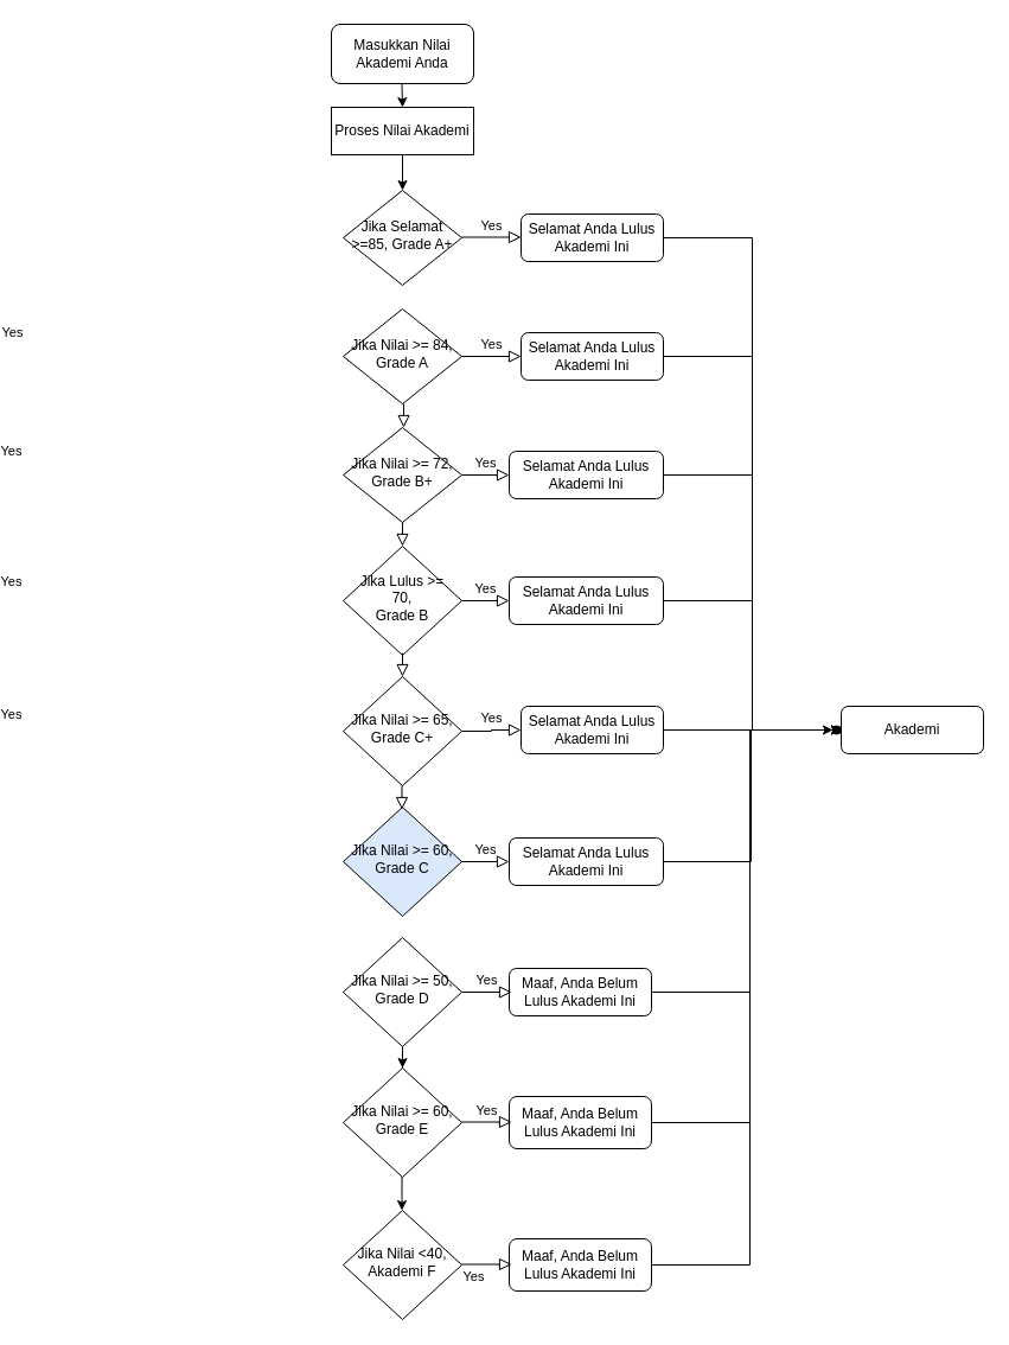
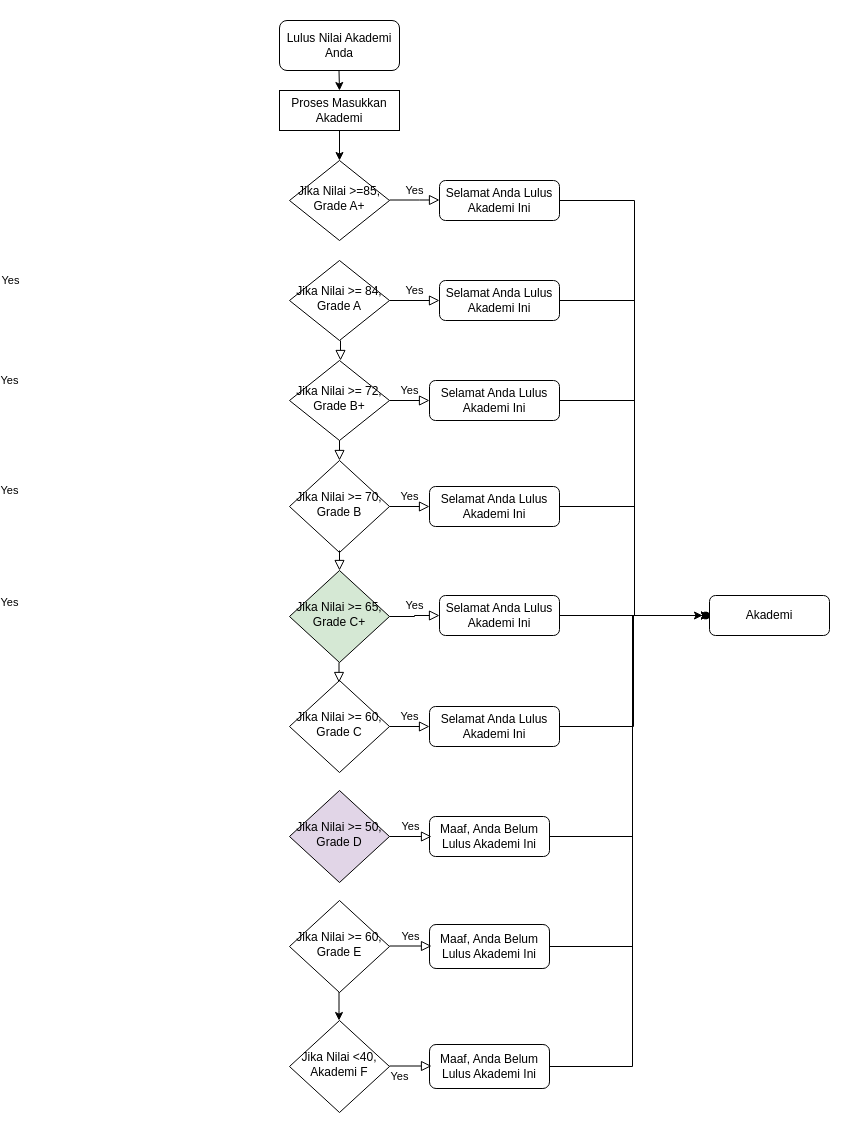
  <mxCell id="0" />
  <mxCell id="1" parent="0" />
- <mxCell id="2" value="Jika Selamat &amp;gt;=85, Grade A+" style="rhombus;whiteSpace=wrap;html=1;shadow=0;fontFamily=Helvetica;fontSize=12;align=center;strokeWidth=1;spacing=6;spacingTop=-4;" parent="1" vertex="1"><mxGeometry x="30" y="160" width="100" height="80" as="geometry" /></mxCell>
+ <mxCell id="2" value="Jika Nilai &amp;gt;=85, Grade A+" style="rhombus;whiteSpace=wrap;html=1;shadow=0;fontFamily=Helvetica;fontSize=12;align=center;strokeWidth=1;spacing=6;spacingTop=-4;" parent="1" vertex="1"><mxGeometry x="30" y="160" width="100" height="80" as="geometry" /></mxCell>
  <mxCell id="3" style="edgeStyle=orthogonalEdgeStyle;rounded=0;orthogonalLoop=1;jettySize=auto;html=1;entryX=0;entryY=0.5;entryDx=0;entryDy=0;" edge="1" parent="1" source="4" target="49"><mxGeometry relative="1" as="geometry" /></mxCell>
  <mxCell id="4" value="Selamat Anda Lulus Akademi Ini" style="rounded=1;whiteSpace=wrap;html=1;fontSize=12;glass=0;strokeWidth=1;shadow=0;" parent="1" vertex="1"><mxGeometry x="180" y="180" width="120" height="40" as="geometry" /></mxCell>
  <mxCell id="5" value="Yes" style="edgeStyle=orthogonalEdgeStyle;rounded=0;html=1;jettySize=auto;orthogonalLoop=1;fontSize=11;endArrow=block;endFill=0;endSize=8;strokeWidth=1;shadow=0;labelBackgroundColor=none;" parent="1" source="6" target="8" edge="1"><mxGeometry y="10" relative="1" as="geometry"><mxPoint as="offset" /></mxGeometry></mxCell>
  <mxCell id="6" value="Jika Nilai &amp;gt;= 72, Grade B+" style="rhombus;whiteSpace=wrap;html=1;shadow=0;fontFamily=Helvetica;fontSize=12;align=center;strokeWidth=1;spacing=6;spacingTop=-4;" parent="1" vertex="1"><mxGeometry x="30" y="360" width="100" height="80" as="geometry" /></mxCell>
  <mxCell id="7" value="" style="edgeStyle=orthogonalEdgeStyle;rounded=0;orthogonalLoop=1;jettySize=auto;html=1;entryX=0;entryY=0.5;entryDx=0;entryDy=0;" edge="1" parent="1" source="8" target="49"><mxGeometry relative="1" as="geometry"><mxPoint x="370" y="400" as="targetPoint" /></mxGeometry></mxCell>
  <mxCell id="8" value="Selamat Anda Lulus Akademi Ini" style="rounded=1;whiteSpace=wrap;html=1;fontSize=12;glass=0;strokeWidth=1;shadow=0;" parent="1" vertex="1"><mxGeometry x="170" y="380" width="130" height="40" as="geometry" /></mxCell>
- <mxCell id="9" value="Masukkan Nilai Akademi Anda" style="whiteSpace=wrap;html=1;rounded=1;shadow=0;strokeWidth=1;glass=0;" vertex="1" parent="1"><mxGeometry x="20" y="20" width="120" height="50" as="geometry" /></mxCell>
- <mxCell id="10" value="Proses Nilai Akademi" style="rounded=0;whiteSpace=wrap;html=1;" vertex="1" parent="1"><mxGeometry x="20" y="90" width="120" height="40" as="geometry" /></mxCell>
+ <mxCell id="9" value="Lulus Nilai Akademi Anda" style="whiteSpace=wrap;html=1;rounded=1;shadow=0;strokeWidth=1;glass=0;" vertex="1" parent="1"><mxGeometry x="20" y="20" width="120" height="50" as="geometry" /></mxCell>
+ <mxCell id="10" value="Proses Masukkan Akademi" style="rounded=0;whiteSpace=wrap;html=1;" vertex="1" parent="1"><mxGeometry x="20" y="90" width="120" height="40" as="geometry" /></mxCell>
  <mxCell id="11" value="Yes" style="edgeStyle=orthogonalEdgeStyle;rounded=0;html=1;jettySize=auto;orthogonalLoop=1;fontSize=11;endArrow=block;endFill=0;endSize=8;strokeWidth=1;shadow=0;labelBackgroundColor=none;entryX=0;entryY=0.5;entryDx=0;entryDy=0;" edge="1" source="17" parent="1" target="19"><mxGeometry y="10" relative="1" as="geometry"><mxPoint as="offset" /><mxPoint x="160" y="350" as="targetPoint" /></mxGeometry></mxCell>
  <mxCell id="12" value="" style="edgeStyle=orthogonalEdgeStyle;rounded=0;orthogonalLoop=1;jettySize=auto;html=1;entryX=0;entryY=0.5;entryDx=0;entryDy=0;" edge="1" parent="1"><mxGeometry relative="1" as="geometry"><mxPoint x="295" y="506" as="sourcePoint" /><mxPoint x="455" y="615" as="targetPoint" /><Array as="points"><mxPoint x="375" y="506" /><mxPoint x="375" y="615" /></Array></mxGeometry></mxCell>
  <mxCell id="13" value="&lt;span&gt;Selamat Anda Lulus Akademi Ini&lt;/span&gt;" style="rounded=1;whiteSpace=wrap;html=1;fontSize=12;glass=0;strokeWidth=1;shadow=0;" vertex="1" parent="1"><mxGeometry x="170" y="486" width="130" height="40" as="geometry" /></mxCell>
- <mxCell id="14" value="Jika Lulus &amp;gt;= 70,&lt;br&gt;Grade B" style="rhombus;whiteSpace=wrap;html=1;shadow=0;fontFamily=Helvetica;fontSize=12;align=center;strokeWidth=1;spacing=6;spacingTop=-4;" vertex="1" parent="1"><mxGeometry x="30" y="460" width="100" height="92" as="geometry" /></mxCell>
+ <mxCell id="14" value="Jika Nilai &amp;gt;= 70,&lt;br&gt;Grade B" style="rhombus;whiteSpace=wrap;html=1;shadow=0;fontFamily=Helvetica;fontSize=12;align=center;strokeWidth=1;spacing=6;spacingTop=-4;" vertex="1" parent="1"><mxGeometry x="30" y="460" width="100" height="92" as="geometry" /></mxCell>
  <mxCell id="15" value="Yes" style="edgeStyle=orthogonalEdgeStyle;rounded=0;html=1;jettySize=auto;orthogonalLoop=1;fontSize=11;endArrow=block;endFill=0;endSize=8;strokeWidth=1;shadow=0;labelBackgroundColor=none;entryX=0;entryY=0.5;entryDx=0;entryDy=0;" edge="1" parent="1" source="14" target="13"><mxGeometry y="10" relative="1" as="geometry"><mxPoint as="offset" /><mxPoint x="200" y="455" as="targetPoint" /></mxGeometry></mxCell>
  <mxCell id="16" value="" style="endArrow=classic;html=1;" edge="1" parent="1"><mxGeometry width="50" height="50" relative="1" as="geometry"><mxPoint x="79.5" y="70" as="sourcePoint" /><mxPoint x="80" y="90" as="targetPoint" /></mxGeometry></mxCell>
  <mxCell id="17" value="Jika Nilai &amp;gt;= 84, Grade A" style="rhombus;whiteSpace=wrap;html=1;shadow=0;fontFamily=Helvetica;fontSize=12;align=center;strokeWidth=1;spacing=6;spacingTop=-4;" vertex="1" parent="1"><mxGeometry x="30" y="260" width="100" height="80" as="geometry" /></mxCell>
  <mxCell id="18" value="" style="edgeStyle=orthogonalEdgeStyle;rounded=0;orthogonalLoop=1;jettySize=auto;html=1;entryX=0;entryY=0.5;entryDx=0;entryDy=0;" edge="1" parent="1" source="19" target="49"><mxGeometry relative="1" as="geometry"><mxPoint x="380" y="300" as="targetPoint" /></mxGeometry></mxCell>
  <mxCell id="19" value="Selamat Anda Lulus Akademi Ini" style="rounded=1;whiteSpace=wrap;html=1;fontSize=12;glass=0;strokeWidth=1;shadow=0;" vertex="1" parent="1"><mxGeometry x="180" y="280" width="120" height="40" as="geometry" /></mxCell>
  <mxCell id="20" value="" style="edgeStyle=orthogonalEdgeStyle;rounded=0;orthogonalLoop=1;jettySize=auto;html=1;" edge="1" parent="1" source="21" target="49"><mxGeometry relative="1" as="geometry"><mxPoint x="380" y="616" as="targetPoint" /></mxGeometry></mxCell>
  <mxCell id="21" value="Selamat Anda Lulus Akademi Ini" style="rounded=1;whiteSpace=wrap;html=1;fontSize=12;glass=0;strokeWidth=1;shadow=0;" vertex="1" parent="1"><mxGeometry x="180" y="595" width="120" height="40" as="geometry" /></mxCell>
- <mxCell id="22" value="Jika Nilai &amp;gt;= 65, Grade C+" style="rhombus;whiteSpace=wrap;html=1;shadow=0;fontFamily=Helvetica;fontSize=12;align=center;strokeWidth=1;spacing=6;spacingTop=-4;" vertex="1" parent="1"><mxGeometry x="30" y="570" width="100" height="92" as="geometry" /></mxCell>
+ <mxCell id="22" value="Jika Nilai &amp;gt;= 65, Grade C+" style="rhombus;whiteSpace=wrap;html=1;shadow=0;fontFamily=Helvetica;fontSize=12;align=center;strokeWidth=1;spacing=6;spacingTop=-4;fillColor=#d5e8d4;" vertex="1" parent="1"><mxGeometry x="30" y="570" width="100" height="92" as="geometry" /></mxCell>
  <mxCell id="23" value="Yes" style="edgeStyle=orthogonalEdgeStyle;rounded=0;html=1;jettySize=auto;orthogonalLoop=1;fontSize=11;endArrow=block;endFill=0;endSize=8;strokeWidth=1;shadow=0;labelBackgroundColor=none;entryX=0;entryY=0.5;entryDx=0;entryDy=0;" edge="1" parent="1" source="22" target="21"><mxGeometry y="10" relative="1" as="geometry"><mxPoint as="offset" /><mxPoint x="210" y="603" as="targetPoint" /></mxGeometry></mxCell>
  <mxCell id="24" value="" style="edgeStyle=orthogonalEdgeStyle;rounded=0;orthogonalLoop=1;jettySize=auto;html=1;entryX=0;entryY=0.5;entryDx=0;entryDy=0;exitX=1;exitY=0.5;exitDx=0;exitDy=0;" edge="1" parent="1" source="25"><mxGeometry relative="1" as="geometry"><mxPoint x="304" y="726" as="sourcePoint" /><mxPoint x="454" y="615" as="targetPoint" /><Array as="points"><mxPoint x="374" y="726" /><mxPoint x="374" y="615" /></Array></mxGeometry></mxCell>
  <mxCell id="25" value="Selamat Anda Lulus Akademi Ini" style="rounded=1;whiteSpace=wrap;html=1;fontSize=12;glass=0;strokeWidth=1;shadow=0;" vertex="1" parent="1"><mxGeometry x="170" y="706" width="130" height="40" as="geometry" /></mxCell>
- <mxCell id="26" value="Jika Nilai &amp;gt;= 60, Grade C" style="rhombus;whiteSpace=wrap;html=1;shadow=0;fontFamily=Helvetica;fontSize=12;align=center;strokeWidth=1;spacing=6;spacingTop=-4;fillColor=#dae8fc;" vertex="1" parent="1"><mxGeometry x="30" y="680" width="100" height="92" as="geometry" /></mxCell>
+ <mxCell id="26" value="Jika Nilai &amp;gt;= 60, Grade C" style="rhombus;whiteSpace=wrap;html=1;shadow=0;fontFamily=Helvetica;fontSize=12;align=center;strokeWidth=1;spacing=6;spacingTop=-4;" vertex="1" parent="1"><mxGeometry x="30" y="680" width="100" height="92" as="geometry" /></mxCell>
  <mxCell id="27" value="Yes" style="edgeStyle=orthogonalEdgeStyle;rounded=0;html=1;jettySize=auto;orthogonalLoop=1;fontSize=11;endArrow=block;endFill=0;endSize=8;strokeWidth=1;shadow=0;labelBackgroundColor=none;entryX=0;entryY=0.5;entryDx=0;entryDy=0;" edge="1" parent="1" source="26" target="25"><mxGeometry y="10" relative="1" as="geometry"><mxPoint as="offset" /><mxPoint x="220" y="735" as="targetPoint" /></mxGeometry></mxCell>
  <mxCell id="28" style="edgeStyle=orthogonalEdgeStyle;rounded=0;orthogonalLoop=1;jettySize=auto;html=1;exitX=0.5;exitY=1;exitDx=0;exitDy=0;" edge="1" parent="1" source="10" target="10"><mxGeometry relative="1" as="geometry" /></mxCell>
  <mxCell id="29" value="" style="endArrow=classic;html=1;" edge="1" parent="1"><mxGeometry width="50" height="50" relative="1" as="geometry"><mxPoint x="80" y="130" as="sourcePoint" /><mxPoint x="80" y="160" as="targetPoint" /></mxGeometry></mxCell>
  <mxCell id="30" value="Yes" style="rounded=0;html=1;jettySize=auto;orthogonalLoop=1;fontSize=11;endArrow=block;endFill=0;endSize=8;strokeWidth=1;shadow=0;labelBackgroundColor=none;edgeStyle=orthogonalEdgeStyle;" edge="1" parent="1"><mxGeometry x="-1" y="-335" relative="1" as="geometry"><mxPoint x="5" y="-60" as="offset" /><mxPoint x="79.5" y="662" as="sourcePoint" /><mxPoint x="79.5" y="682" as="targetPoint" /></mxGeometry></mxCell>
  <mxCell id="31" value="Yes" style="rounded=0;html=1;jettySize=auto;orthogonalLoop=1;fontSize=11;endArrow=block;endFill=0;endSize=8;strokeWidth=1;shadow=0;labelBackgroundColor=none;edgeStyle=orthogonalEdgeStyle;" edge="1" parent="1"><mxGeometry x="-1" y="-335" relative="1" as="geometry"><mxPoint x="5" y="-60" as="offset" /><mxPoint x="80" y="550" as="sourcePoint" /><mxPoint x="80" y="570" as="targetPoint" /></mxGeometry></mxCell>
  <mxCell id="32" value="Yes" style="edgeStyle=orthogonalEdgeStyle;rounded=0;html=1;jettySize=auto;orthogonalLoop=1;fontSize=11;endArrow=block;endFill=0;endSize=8;strokeWidth=1;shadow=0;labelBackgroundColor=none;entryX=0;entryY=0.5;entryDx=0;entryDy=0;" edge="1" parent="1"><mxGeometry y="10" relative="1" as="geometry"><mxPoint as="offset" /><mxPoint x="130" y="199.5" as="sourcePoint" /><mxPoint x="180" y="199.5" as="targetPoint" /><Array as="points"><mxPoint x="160" y="199.5" /><mxPoint x="160" y="199.5" /></Array></mxGeometry></mxCell>
  <mxCell id="33" value="Yes" style="rounded=0;html=1;jettySize=auto;orthogonalLoop=1;fontSize=11;endArrow=block;endFill=0;endSize=8;strokeWidth=1;shadow=0;labelBackgroundColor=none;edgeStyle=orthogonalEdgeStyle;" edge="1" parent="1"><mxGeometry x="-1" y="-335" relative="1" as="geometry"><mxPoint x="5" y="-60" as="offset" /><mxPoint x="80" y="440" as="sourcePoint" /><mxPoint x="80" y="460" as="targetPoint" /></mxGeometry></mxCell>
  <mxCell id="34" value="Yes" style="rounded=0;html=1;jettySize=auto;orthogonalLoop=1;fontSize=11;endArrow=block;endFill=0;endSize=8;strokeWidth=1;shadow=0;labelBackgroundColor=none;edgeStyle=orthogonalEdgeStyle;" edge="1" parent="1"><mxGeometry x="-1" y="-335" relative="1" as="geometry"><mxPoint x="5" y="-60" as="offset" /><mxPoint x="81" y="340" as="sourcePoint" /><mxPoint x="81" y="360" as="targetPoint" /></mxGeometry></mxCell>
- <mxCell id="35" value="" style="edgeStyle=orthogonalEdgeStyle;rounded=0;orthogonalLoop=1;jettySize=auto;html=1;" edge="1" parent="1" source="36" target="37"><mxGeometry relative="1" as="geometry" /></mxCell>
- <mxCell id="36" value="Jika Nilai &amp;gt;= 50, Grade D" style="rhombus;whiteSpace=wrap;html=1;shadow=0;fontFamily=Helvetica;fontSize=12;align=center;strokeWidth=1;spacing=6;spacingTop=-4;" vertex="1" parent="1"><mxGeometry x="30" y="790" width="100" height="92" as="geometry" /></mxCell>
+ <mxCell id="36" value="Jika Nilai &amp;gt;= 50, Grade D" style="rhombus;whiteSpace=wrap;html=1;shadow=0;fontFamily=Helvetica;fontSize=12;align=center;strokeWidth=1;spacing=6;spacingTop=-4;fillColor=#e1d5e7;" vertex="1" parent="1"><mxGeometry x="30" y="790" width="100" height="92" as="geometry" /></mxCell>
  <mxCell id="37" value="Jika Nilai &amp;gt;= 60, Grade E" style="rhombus;whiteSpace=wrap;html=1;shadow=0;fontFamily=Helvetica;fontSize=12;align=center;strokeWidth=1;spacing=6;spacingTop=-4;" vertex="1" parent="1"><mxGeometry x="30" y="900" width="100" height="92" as="geometry" /></mxCell>
  <mxCell id="38" value="Jika Nilai &amp;lt;40, Akademi F" style="rhombus;whiteSpace=wrap;html=1;shadow=0;fontFamily=Helvetica;fontSize=12;align=center;strokeWidth=1;spacing=6;spacingTop=-4;" vertex="1" parent="1"><mxGeometry x="30" y="1020" width="100" height="92" as="geometry" /></mxCell>
  <mxCell id="39" value="" style="edgeStyle=orthogonalEdgeStyle;rounded=0;orthogonalLoop=1;jettySize=auto;html=1;entryX=0;entryY=0.5;entryDx=0;entryDy=0;" edge="1" parent="1"><mxGeometry relative="1" as="geometry"><mxPoint x="283" y="836" as="sourcePoint" /><mxPoint x="443" y="615" as="targetPoint" /><Array as="points"><mxPoint x="373" y="836" /><mxPoint x="373" y="615" /></Array></mxGeometry></mxCell>
  <mxCell id="40" value="Maaf, Anda Belum Lulus Akademi Ini" style="rounded=1;whiteSpace=wrap;html=1;fontSize=12;glass=0;strokeWidth=1;shadow=0;" vertex="1" parent="1"><mxGeometry x="170" y="816" width="120" height="40" as="geometry" /></mxCell>
  <mxCell id="41" value="" style="edgeStyle=orthogonalEdgeStyle;rounded=0;orthogonalLoop=1;jettySize=auto;html=1;entryX=0;entryY=0.25;entryDx=0;entryDy=0;" edge="1" parent="1"><mxGeometry relative="1" as="geometry"><mxPoint x="280" y="946" as="sourcePoint" /><mxPoint x="453" y="605" as="targetPoint" /><Array as="points"><mxPoint x="373" y="946" /><mxPoint x="373" y="615" /><mxPoint x="453" y="615" /></Array></mxGeometry></mxCell>
  <mxCell id="42" value="Maaf, Anda Belum Lulus Akademi Ini" style="rounded=1;whiteSpace=wrap;html=1;fontSize=12;glass=0;strokeWidth=1;shadow=0;" vertex="1" parent="1"><mxGeometry x="170" y="924" width="120" height="44" as="geometry" /></mxCell>
  <mxCell id="43" value="" style="edgeStyle=orthogonalEdgeStyle;rounded=0;orthogonalLoop=1;jettySize=auto;html=1;" edge="1" parent="1" source="37"><mxGeometry relative="1" as="geometry"><mxPoint x="79.5" y="1002" as="sourcePoint" /><mxPoint x="79.5" y="1020" as="targetPoint" /><Array as="points"><mxPoint x="80" y="1010" /></Array></mxGeometry></mxCell>
  <mxCell id="44" value="" style="edgeStyle=orthogonalEdgeStyle;rounded=0;orthogonalLoop=1;jettySize=auto;html=1;entryX=0;entryY=0.5;entryDx=0;entryDy=0;exitX=1;exitY=0.5;exitDx=0;exitDy=0;" edge="1" parent="1" source="45"><mxGeometry relative="1" as="geometry"><mxPoint x="293" y="1066" as="sourcePoint" /><mxPoint x="453" y="615" as="targetPoint" /><Array as="points"><mxPoint x="373" y="1066" /><mxPoint x="373" y="615" /></Array></mxGeometry></mxCell>
  <mxCell id="45" value="Maaf, Anda Belum Lulus Akademi Ini" style="rounded=1;whiteSpace=wrap;html=1;fontSize=12;glass=0;strokeWidth=1;shadow=0;" vertex="1" parent="1"><mxGeometry x="170" y="1044" width="120" height="44" as="geometry" /></mxCell>
  <mxCell id="46" value="Yes" style="edgeStyle=orthogonalEdgeStyle;rounded=0;html=1;jettySize=auto;orthogonalLoop=1;fontSize=11;endArrow=block;endFill=0;endSize=8;strokeWidth=1;shadow=0;labelBackgroundColor=none;entryX=0;entryY=0.5;entryDx=0;entryDy=0;" edge="1" parent="1"><mxGeometry y="10" relative="1" as="geometry"><mxPoint as="offset" /><mxPoint x="172" y="836" as="targetPoint" /><mxPoint x="130" y="836" as="sourcePoint" /></mxGeometry></mxCell>
  <mxCell id="47" value="Yes" style="edgeStyle=orthogonalEdgeStyle;rounded=0;html=1;jettySize=auto;orthogonalLoop=1;fontSize=11;endArrow=block;endFill=0;endSize=8;strokeWidth=1;shadow=0;labelBackgroundColor=none;entryX=0;entryY=0.5;entryDx=0;entryDy=0;" edge="1" parent="1"><mxGeometry y="10" relative="1" as="geometry"><mxPoint as="offset" /><mxPoint x="172" y="945.5" as="targetPoint" /><mxPoint x="130" y="945.5" as="sourcePoint" /></mxGeometry></mxCell>
  <mxCell id="48" value="Yes" style="edgeStyle=orthogonalEdgeStyle;rounded=0;html=1;jettySize=auto;orthogonalLoop=1;fontSize=11;endArrow=block;endFill=0;endSize=8;strokeWidth=1;shadow=0;labelBackgroundColor=none;entryX=0;entryY=0.5;entryDx=0;entryDy=0;" edge="1" parent="1"><mxGeometry x="-0.524" y="-10" relative="1" as="geometry"><mxPoint as="offset" /><mxPoint x="172" y="1065.5" as="targetPoint" /><mxPoint x="130" y="1065.5" as="sourcePoint" /></mxGeometry></mxCell>
  <mxCell id="49" value="Akademi" style="rounded=1;whiteSpace=wrap;html=1;fontSize=12;glass=0;strokeWidth=1;shadow=0;" vertex="1" parent="1"><mxGeometry x="450" y="595" width="120" height="40" as="geometry" /></mxCell>
